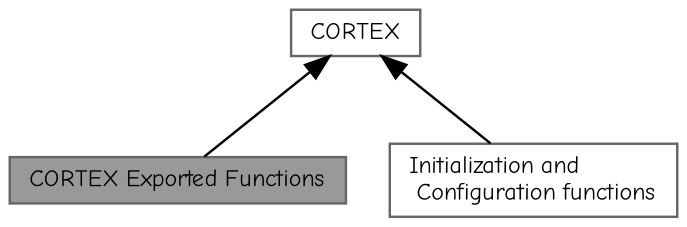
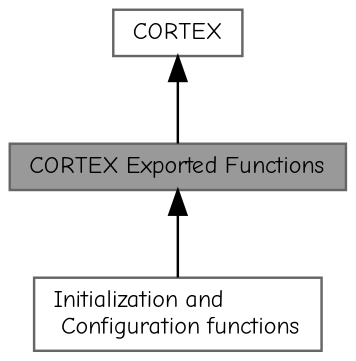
  digraph {
    fontname="Comic Neue"
    rankdir=TB
    node [color=grey40 fillcolor=white fontname="Comic Neue" fontsize=10 shape=box style=filled]
    edge [dir=back fontname="Comic Neue" fontsize=10 labelfontname=Helvetica labelfontsize=10 shape=plaintext style=solid]
    n1 [height=0.2 label=CORTEX width=0.4]
    n2 [color=gray40 fillcolor=grey60 fontcolor=black height=0.2 label="CORTEX Exported Functions" width=0.4]
    n3 [height=0.2 label="Initialization and\l Configuration functions" width=0.4]
    n1 -> n2
-   n1 -> n3
+   n2 -> n3
  }
